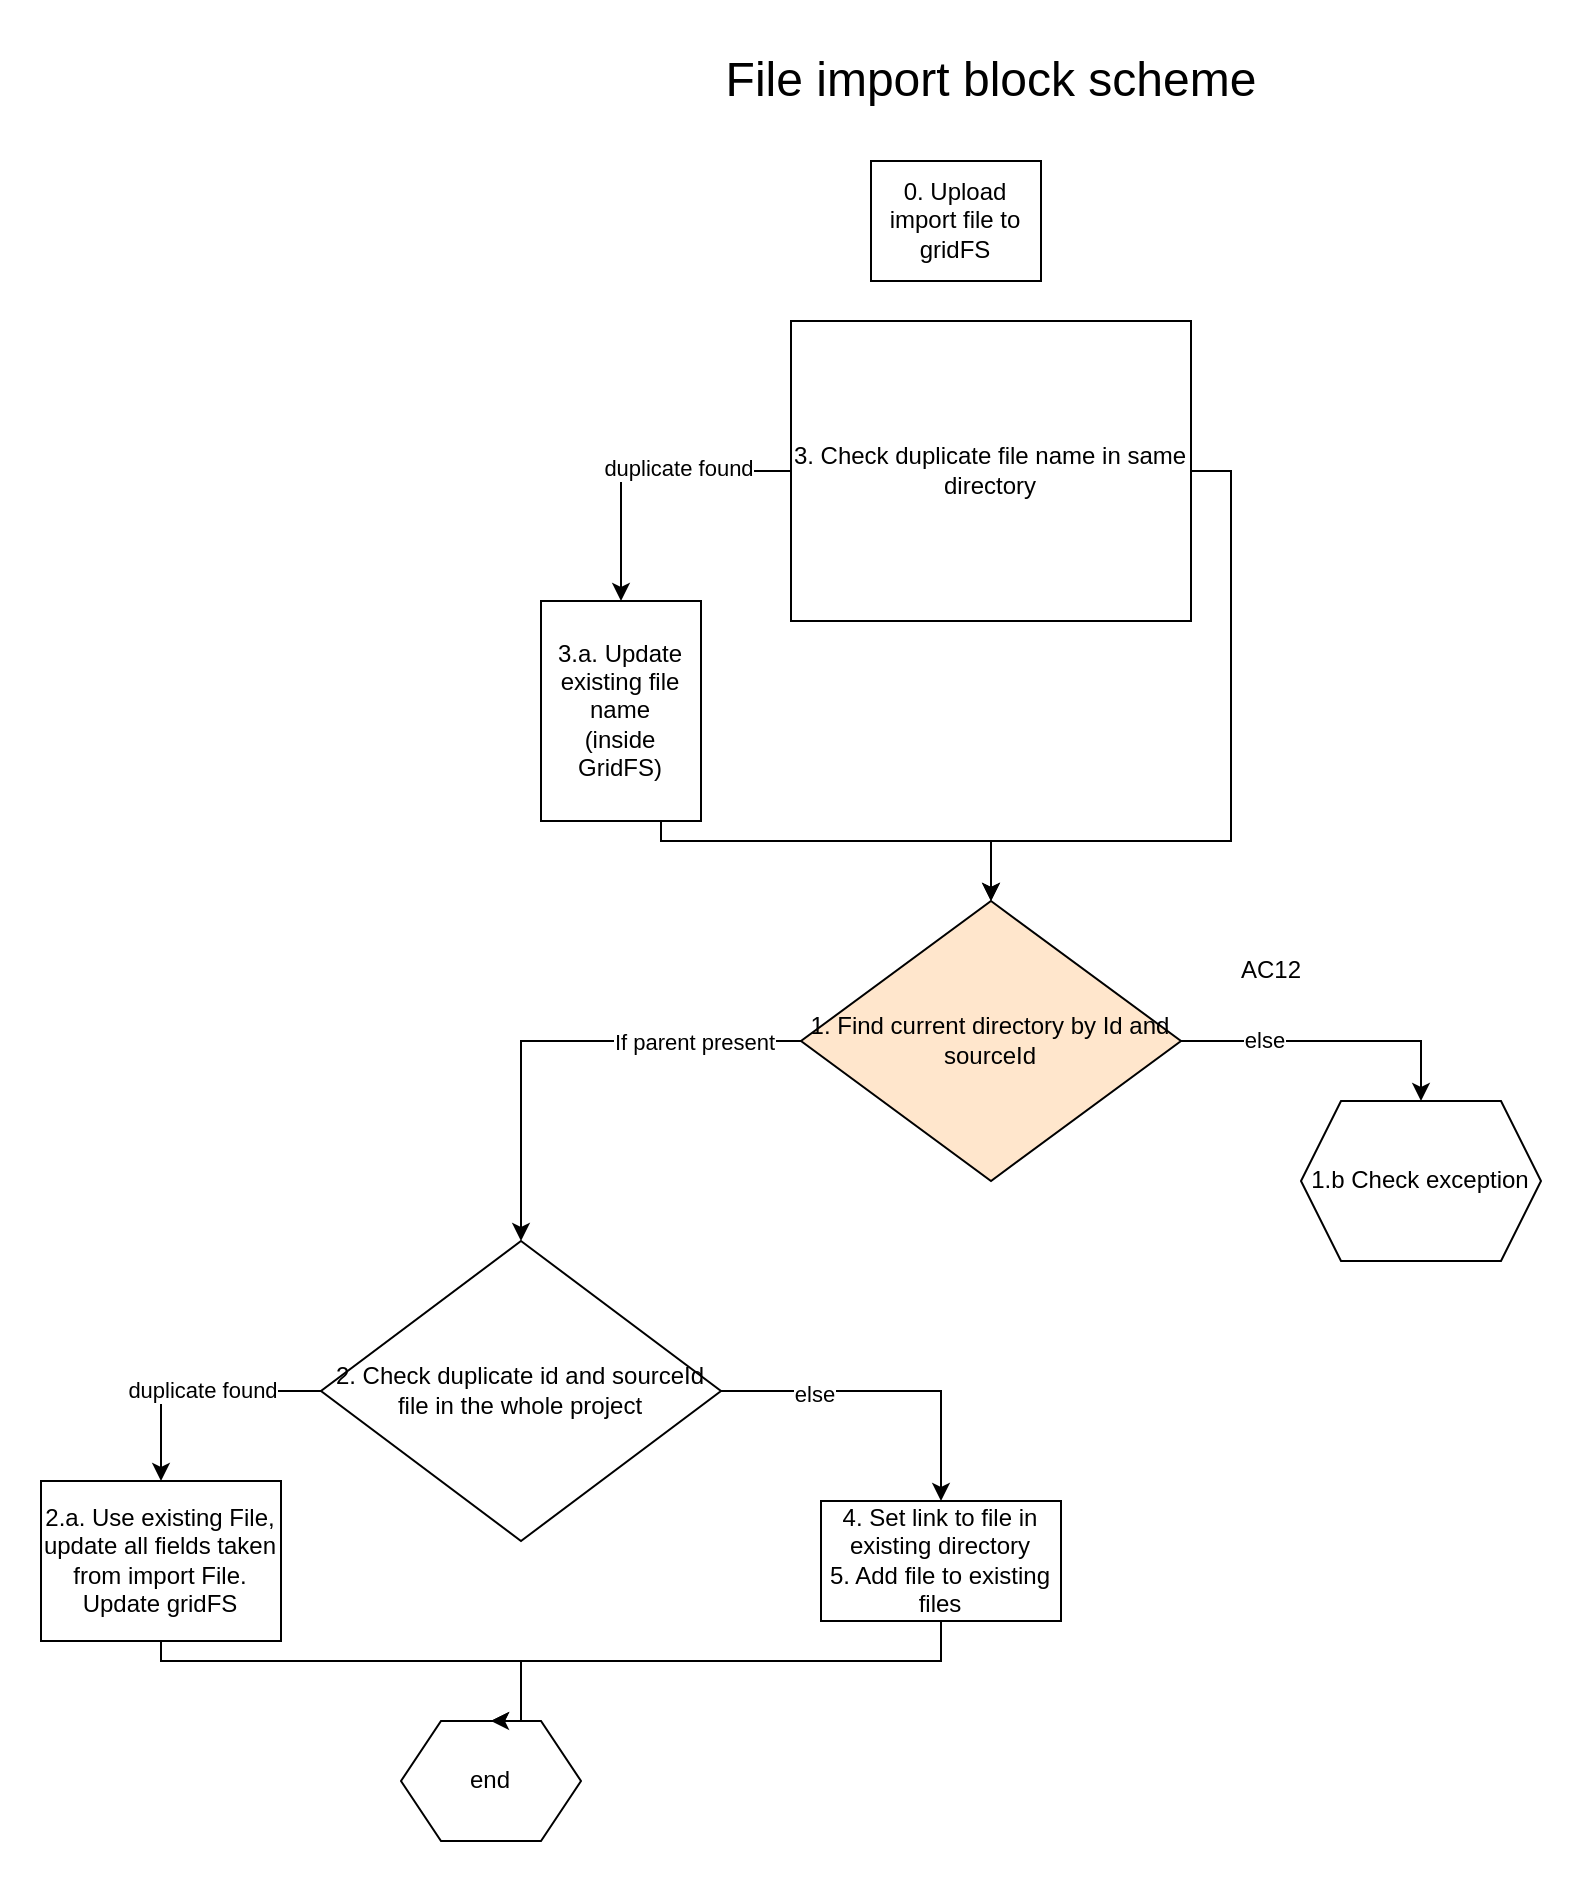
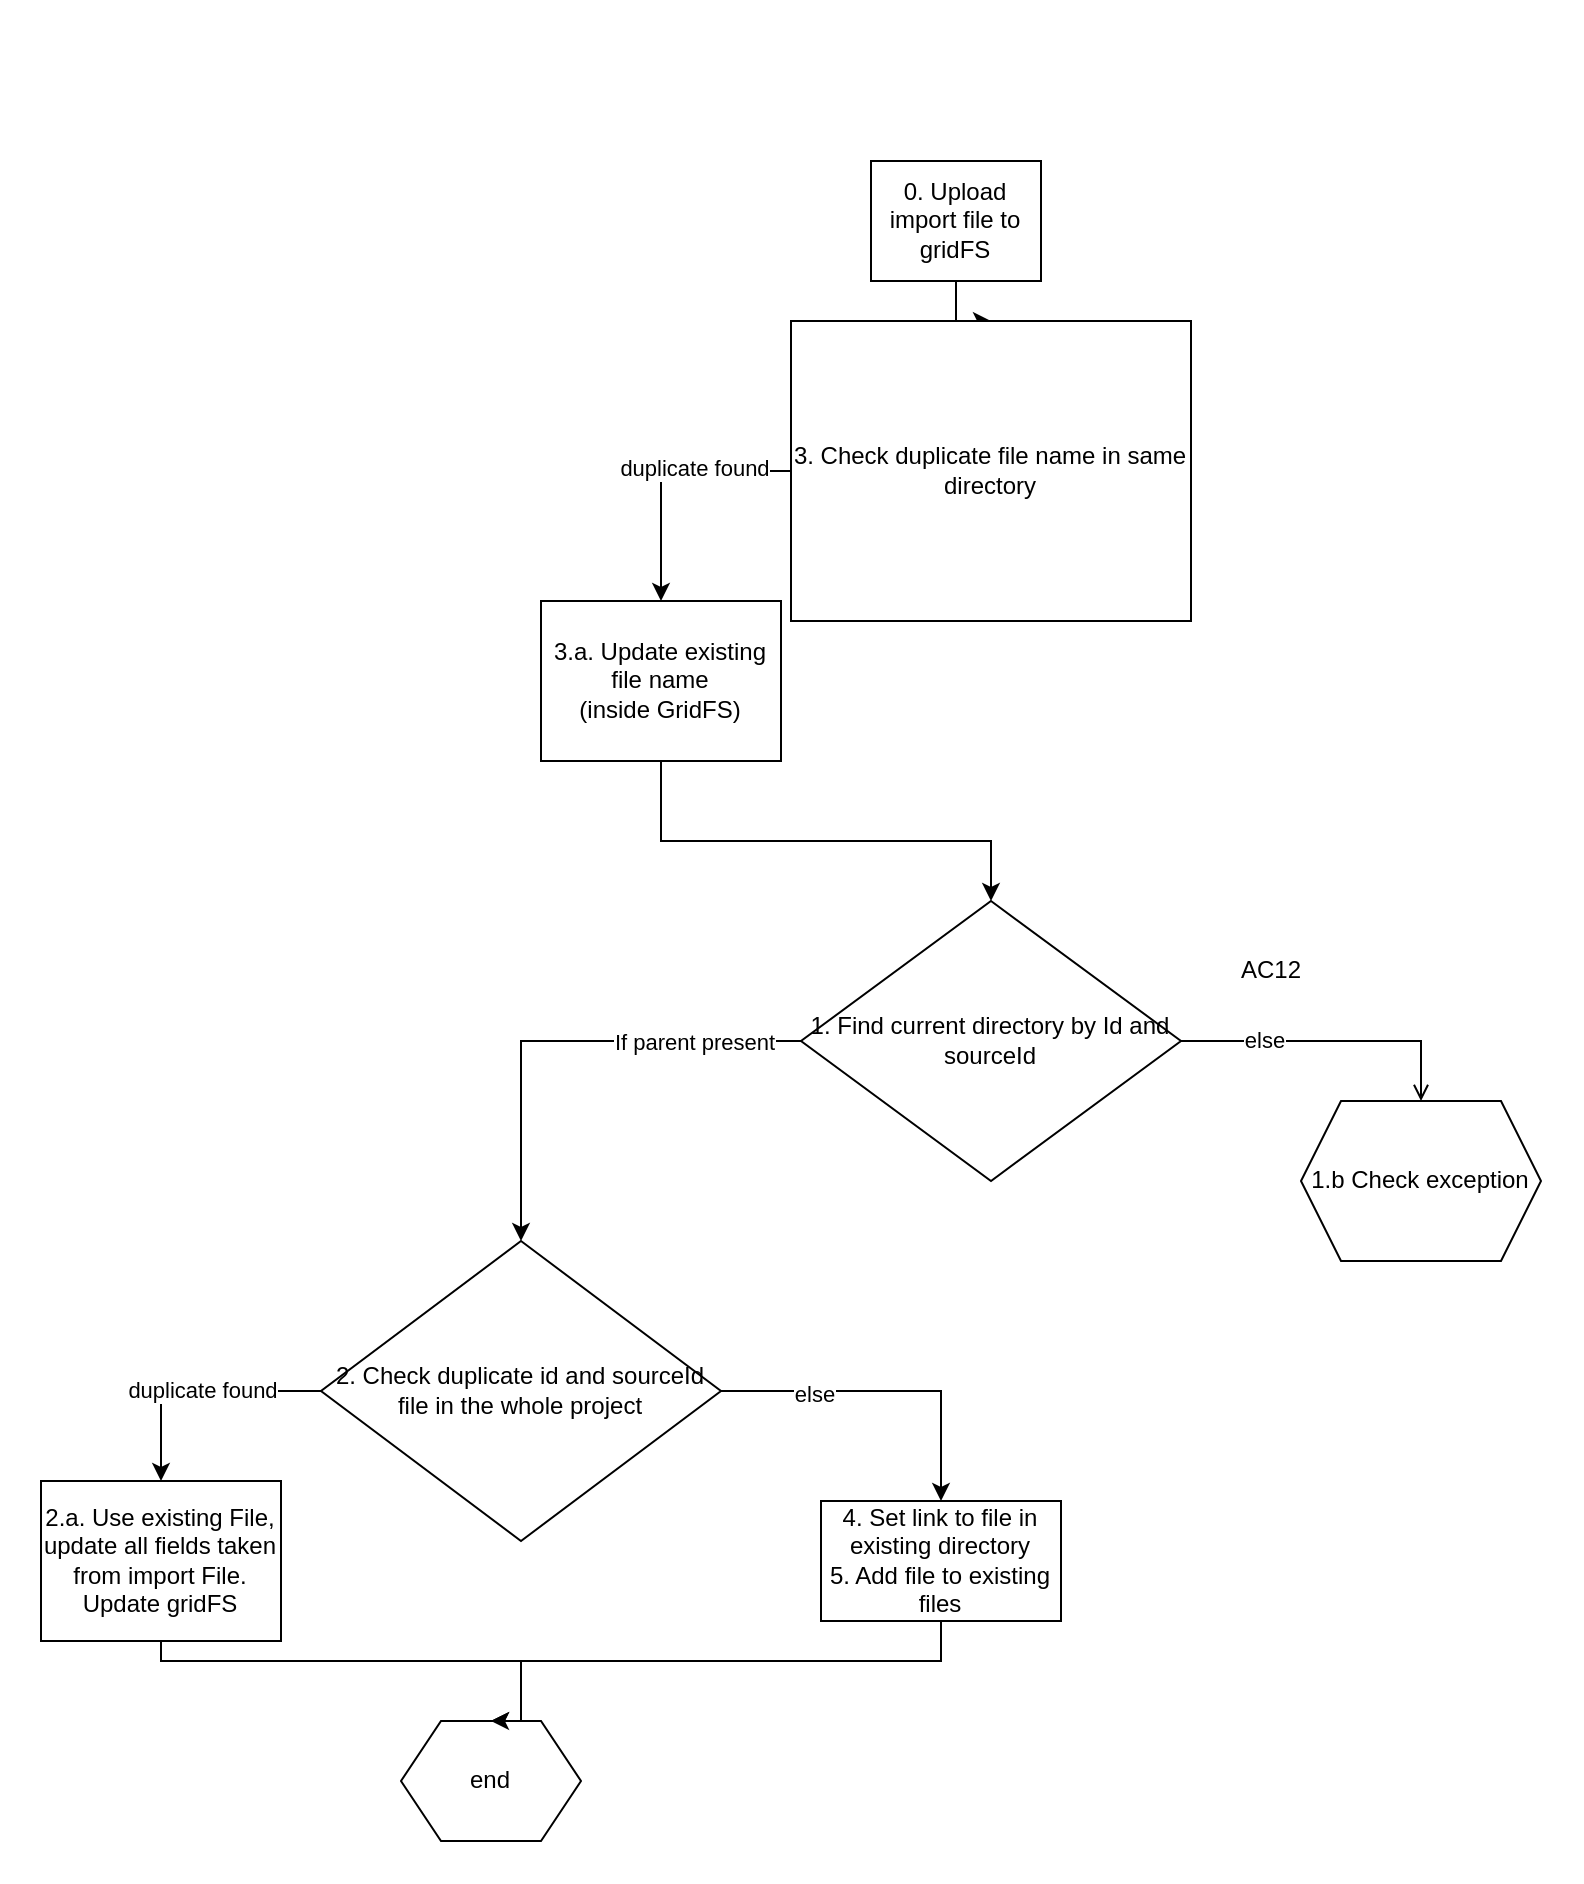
  <mxCell id="0" />
  <mxCell id="1" parent="0" />
- <mxCell id="2" value="1. Find current directory by Id and sourceId" style="rhombus;whiteSpace=wrap;html=1;fillColor=#ffe6cc;" parent="1" vertex="1"><mxGeometry x="400" y="450" width="190" height="140" as="geometry" /></mxCell>
+ <mxCell id="2" value="1. Find current directory by Id and sourceId" style="rhombus;whiteSpace=wrap;html=1;" parent="1" vertex="1"><mxGeometry x="400" y="450" width="190" height="140" as="geometry" /></mxCell>
  <mxCell id="3" style="edgeStyle=orthogonalEdgeStyle;rounded=0;orthogonalLoop=1;jettySize=auto;html=1;exitX=0;exitY=0.5;exitDx=0;exitDy=0;entryX=0.5;entryY=0;entryDx=0;entryDy=0;" parent="1" source="2" target="12" edge="1"><mxGeometry relative="1" as="geometry"><mxPoint x="200" y="750" as="targetPoint" /></mxGeometry></mxCell>
- <mxCell id="4" style="edgeStyle=orthogonalEdgeStyle;rounded=0;orthogonalLoop=1;jettySize=auto;html=1;exitX=1;exitY=0.5;exitDx=0;exitDy=0;entryX=0.5;entryY=0;entryDx=0;entryDy=0;" parent="1" source="2" target="7" edge="1"><mxGeometry relative="1" as="geometry" /></mxCell>
+ <mxCell id="4" style="edgeStyle=orthogonalEdgeStyle;rounded=0;orthogonalLoop=1;jettySize=auto;html=1;exitX=1;exitY=0.5;exitDx=0;exitDy=0;entryX=0.5;entryY=0;entryDx=0;entryDy=0;endArrow=open;" parent="1" source="2" target="7" edge="1"><mxGeometry relative="1" as="geometry" /></mxCell>
  <mxCell id="5" value="If parent present" style="edgeLabel;html=1;align=center;verticalAlign=middle;resizable=0;points=[];" parent="4" vertex="1" connectable="0"><mxGeometry x="-0.418" y="1" relative="1" as="geometry"><mxPoint x="-288" y="1" as="offset" /></mxGeometry></mxCell>
  <mxCell id="6" value="else" style="edgeLabel;html=1;align=center;verticalAlign=middle;resizable=0;points=[];" parent="4" vertex="1" connectable="0"><mxGeometry x="-0.459" y="1" relative="1" as="geometry"><mxPoint as="offset" /></mxGeometry></mxCell>
  <mxCell id="7" value="1.b Check exception" style="shape=hexagon;perimeter=hexagonPerimeter2;whiteSpace=wrap;html=1;fixedSize=1;" parent="1" vertex="1"><mxGeometry x="650" y="550" width="120" height="80" as="geometry" /></mxCell>
  <mxCell id="8" style="edgeStyle=orthogonalEdgeStyle;rounded=0;orthogonalLoop=1;jettySize=auto;html=1;exitX=0.5;exitY=1;exitDx=0;exitDy=0;entryX=0.5;entryY=0;entryDx=0;entryDy=0;" parent="1" source="9" target="15" edge="1"><mxGeometry relative="1" as="geometry"><Array as="points"><mxPoint x="80" y="830" /><mxPoint x="260" y="830" /></Array></mxGeometry></mxCell>
  <mxCell id="9" value="2.a. Use existing File, update all fields taken from import File. Update gridFS" style="rounded=0;whiteSpace=wrap;html=1;" parent="1" vertex="1"><mxGeometry x="20" y="740" width="120" height="80" as="geometry" /></mxCell>
  <mxCell id="10" style="edgeStyle=orthogonalEdgeStyle;rounded=0;orthogonalLoop=1;jettySize=auto;html=1;exitX=0;exitY=0.5;exitDx=0;exitDy=0;entryX=0.5;entryY=0;entryDx=0;entryDy=0;" parent="1" source="12" target="9" edge="1"><mxGeometry relative="1" as="geometry" /></mxCell>
  <mxCell id="11" value="duplicate found" style="edgeLabel;html=1;align=center;verticalAlign=middle;resizable=0;points=[];" parent="10" vertex="1" connectable="0"><mxGeometry x="-0.04" y="-1" relative="1" as="geometry"><mxPoint as="offset" /></mxGeometry></mxCell>
  <mxCell id="12" value="2. Check duplicate id and sourceId file in the whole project" style="rhombus;whiteSpace=wrap;html=1;" parent="1" vertex="1"><mxGeometry x="160" y="620" width="200" height="150" as="geometry" /></mxCell>
- <mxCell id="13" value="File import block scheme" style="text;html=1;align=center;verticalAlign=middle;resizable=0;points=[];autosize=1;strokeColor=none;fillColor=none;fontSize=24;" parent="1" vertex="1"><mxGeometry x="350" y="20" width="290" height="40" as="geometry" /></mxCell>
  <mxCell id="14" value="AC12" style="text;html=1;align=center;verticalAlign=middle;resizable=0;points=[];autosize=1;strokeColor=none;fillColor=none;" parent="1" vertex="1"><mxGeometry x="610" y="470" width="50" height="30" as="geometry" /></mxCell>
  <mxCell id="15" value="end" style="shape=hexagon;perimeter=hexagonPerimeter2;whiteSpace=wrap;html=1;fixedSize=1;" parent="1" vertex="1"><mxGeometry x="200" y="860" width="90" height="60" as="geometry" /></mxCell>
+ <mxCell id="16" value="" style="edgeStyle=orthogonalEdgeStyle;rounded=0;orthogonalLoop=1;jettySize=auto;html=1;" edge="1" parent="1" source="17" target="27"><mxGeometry relative="1" as="geometry" /></mxCell>
  <mxCell id="17" value="0. Upload import file to gridFS" style="rounded=0;whiteSpace=wrap;html=1;" parent="1" vertex="1"><mxGeometry x="435" y="80" width="85" height="60" as="geometry" /></mxCell>
  <mxCell id="18" style="edgeStyle=orthogonalEdgeStyle;rounded=0;orthogonalLoop=1;jettySize=auto;html=1;exitX=0.5;exitY=1;exitDx=0;exitDy=0;entryX=0.5;entryY=0;entryDx=0;entryDy=0;" parent="1" source="19" target="15" edge="1"><mxGeometry relative="1" as="geometry"><Array as="points"><mxPoint x="470" y="830" /><mxPoint x="260" y="830" /></Array></mxGeometry></mxCell>
  <mxCell id="19" value="4. Set link to file in existing directory&lt;br&gt;5. Add file to existing files" style="rounded=0;whiteSpace=wrap;html=1;" parent="1" vertex="1"><mxGeometry x="410" y="750" width="120" height="60" as="geometry" /></mxCell>
  <mxCell id="20" style="edgeStyle=orthogonalEdgeStyle;rounded=0;orthogonalLoop=1;jettySize=auto;html=1;exitX=0.5;exitY=1;exitDx=0;exitDy=0;entryX=0.5;entryY=0;entryDx=0;entryDy=0;" edge="1" parent="1" source="21"><mxGeometry relative="1" as="geometry"><Array as="points"><mxPoint x="330" y="420" /><mxPoint x="495" y="420" /></Array><mxPoint x="495" y="450" as="targetPoint" /></mxGeometry></mxCell>
- <mxCell id="21" value="3.a. Update existing file name&lt;div&gt;(inside GridFS)&lt;/div&gt;" style="rounded=0;whiteSpace=wrap;html=1;" vertex="1" parent="1"><mxGeometry x="270" y="300" width="80" height="110" as="geometry" /></mxCell>
+ <mxCell id="21" value="3.a. Update existing file name&lt;div&gt;(inside GridFS)&lt;/div&gt;" style="rounded=0;whiteSpace=wrap;html=1;" vertex="1" parent="1"><mxGeometry y="300" width="120" height="80" as="geometry" x="270" /></mxCell>
  <mxCell id="22" style="edgeStyle=orthogonalEdgeStyle;rounded=0;orthogonalLoop=1;jettySize=auto;html=1;exitX=1;exitY=0.5;exitDx=0;exitDy=0;entryX=0.5;entryY=0;entryDx=0;entryDy=0;" edge="1" parent="1" target="19" source="12"><mxGeometry relative="1" as="geometry"><mxPoint x="370" y="705" as="sourcePoint" /><mxPoint x="480" y="740" as="targetPoint" /></mxGeometry></mxCell>
  <mxCell id="23" value="else" style="edgeLabel;html=1;align=center;verticalAlign=middle;resizable=0;points=[];" vertex="1" connectable="0" parent="22"><mxGeometry x="-0.448" y="-1" relative="1" as="geometry"><mxPoint as="offset" /></mxGeometry></mxCell>
  <mxCell id="24" style="edgeStyle=orthogonalEdgeStyle;rounded=0;orthogonalLoop=1;jettySize=auto;html=1;exitX=0;exitY=0.5;exitDx=0;exitDy=0;entryX=0.5;entryY=0;entryDx=0;entryDy=0;" edge="1" parent="1" source="27" target="21"><mxGeometry relative="1" as="geometry" /></mxCell>
  <mxCell id="25" value="duplicate found" style="edgeLabel;html=1;align=center;verticalAlign=middle;resizable=0;points=[];" vertex="1" connectable="0" parent="24"><mxGeometry x="-0.244" y="-2" relative="1" as="geometry"><mxPoint as="offset" /></mxGeometry></mxCell>
- <mxCell id="26" style="edgeStyle=orthogonalEdgeStyle;rounded=0;orthogonalLoop=1;jettySize=auto;html=1;exitX=1;exitY=0.5;exitDx=0;exitDy=0;entryX=0.5;entryY=0;entryDx=0;entryDy=0;" edge="1" parent="1" source="27" target="2"><mxGeometry relative="1" as="geometry"><Array as="points"><mxPoint x="615" y="235" /><mxPoint x="615" y="420" /><mxPoint x="495" y="420" /></Array><mxPoint x="495" y="450" as="targetPoint" /></mxGeometry></mxCell>
  <mxCell id="27" value="3. Check duplicate file name in same directory" style="whiteSpace=wrap;html=1;rounded=0;" vertex="1" parent="1"><mxGeometry x="395" y="160" width="200" height="150" as="geometry" /></mxCell>
